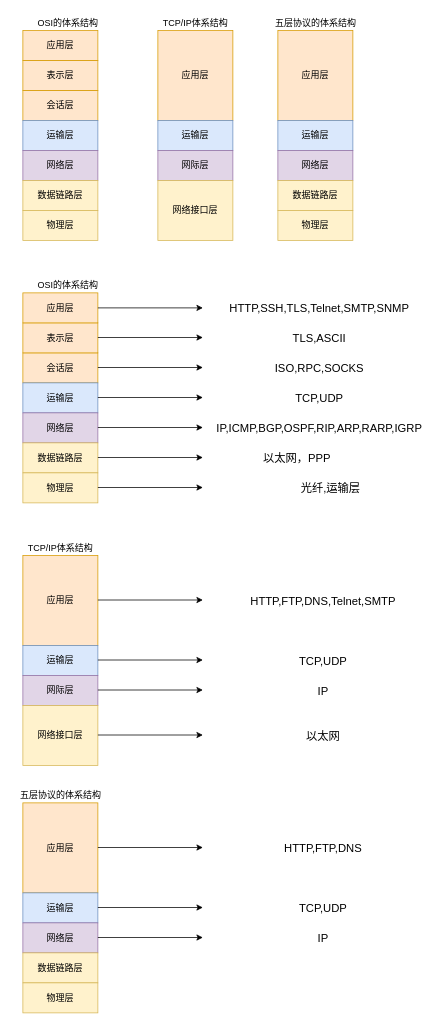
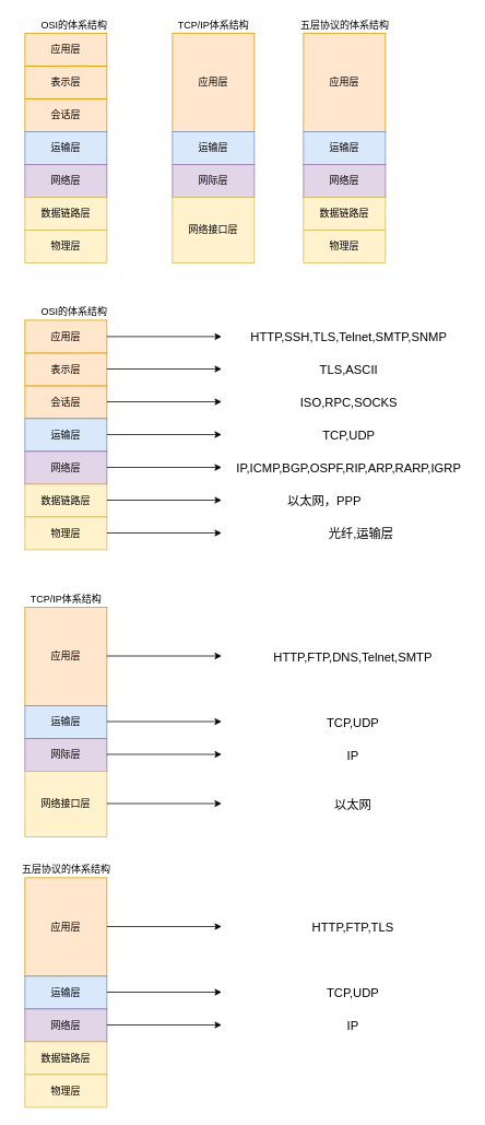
  <mxCell id="0" />
  <mxCell id="1" parent="0" />
  <mxCell id="2" value="会话层" style="rounded=0;whiteSpace=wrap;html=1;fillColor=#ffe6cc;strokeColor=#d79b00;" vertex="1" parent="1"><mxGeometry x="30" y="120" width="100" height="40" as="geometry" /></mxCell>
  <mxCell id="3" value="运输层" style="rounded=0;whiteSpace=wrap;html=1;fillColor=#dae8fc;strokeColor=#6c8ebf;" vertex="1" parent="1"><mxGeometry x="30" y="160" width="100" height="40" as="geometry" /></mxCell>
  <mxCell id="4" value="网络层" style="rounded=0;whiteSpace=wrap;html=1;fillColor=#e1d5e7;strokeColor=#9673a6;" vertex="1" parent="1"><mxGeometry x="30" y="200" width="100" height="40" as="geometry" /></mxCell>
  <mxCell id="5" value="数据链路层" style="rounded=0;whiteSpace=wrap;html=1;fillColor=#fff2cc;strokeColor=#d6b656;" vertex="1" parent="1"><mxGeometry x="30" y="240" width="100" height="40" as="geometry" /></mxCell>
  <mxCell id="6" value="物理层" style="rounded=0;whiteSpace=wrap;html=1;fillColor=#fff2cc;strokeColor=#d6b656;" vertex="1" parent="1"><mxGeometry x="30" y="280" width="100" height="40" as="geometry" /></mxCell>
  <mxCell id="7" value="应用层" style="rounded=0;whiteSpace=wrap;html=1;fillColor=#ffe6cc;strokeColor=#d79b00;" vertex="1" parent="1"><mxGeometry x="210" y="40" width="100" height="120" as="geometry" /></mxCell>
  <mxCell id="8" value="运输层" style="rounded=0;whiteSpace=wrap;html=1;fillColor=#dae8fc;strokeColor=#6c8ebf;" vertex="1" parent="1"><mxGeometry x="210" y="160" width="100" height="40" as="geometry" /></mxCell>
  <mxCell id="9" value="网际层" style="rounded=0;whiteSpace=wrap;html=1;fillColor=#e1d5e7;strokeColor=#9673a6;" vertex="1" parent="1"><mxGeometry x="210" y="200" width="100" height="40" as="geometry" /></mxCell>
  <mxCell id="10" value="网络接口层" style="rounded=0;whiteSpace=wrap;html=1;fillColor=#fff2cc;strokeColor=#d6b656;" vertex="1" parent="1"><mxGeometry x="210" y="240" width="100" height="80" as="geometry" /></mxCell>
  <mxCell id="11" value="表示层" style="rounded=0;whiteSpace=wrap;html=1;fillColor=#ffe6cc;strokeColor=#d79b00;" vertex="1" parent="1"><mxGeometry x="30" y="80" width="100" height="40" as="geometry" /></mxCell>
  <mxCell id="12" value="应用层" style="rounded=0;whiteSpace=wrap;html=1;fillColor=#ffe6cc;strokeColor=#d79b00;" vertex="1" parent="1"><mxGeometry x="30" y="40" width="100" height="40" as="geometry" /></mxCell>
  <mxCell id="13" value="应用层" style="rounded=0;whiteSpace=wrap;html=1;fillColor=#ffe6cc;strokeColor=#d79b00;" vertex="1" parent="1"><mxGeometry x="370" y="40" width="100" height="120" as="geometry" /></mxCell>
  <mxCell id="14" value="运输层" style="rounded=0;whiteSpace=wrap;html=1;fillColor=#dae8fc;strokeColor=#6c8ebf;" vertex="1" parent="1"><mxGeometry x="370" y="160" width="100" height="40" as="geometry" /></mxCell>
  <mxCell id="15" value="网络层" style="rounded=0;whiteSpace=wrap;html=1;fillColor=#e1d5e7;strokeColor=#9673a6;" vertex="1" parent="1"><mxGeometry x="370" y="200" width="100" height="40" as="geometry" /></mxCell>
  <mxCell id="16" value="数据链路层" style="rounded=0;whiteSpace=wrap;html=1;fillColor=#fff2cc;strokeColor=#d6b656;" vertex="1" parent="1"><mxGeometry x="370" y="240" width="100" height="40" as="geometry" /></mxCell>
  <mxCell id="17" value="物理层" style="rounded=0;whiteSpace=wrap;html=1;fillColor=#fff2cc;strokeColor=#d6b656;" vertex="1" parent="1"><mxGeometry x="370" y="280" width="100" height="40" as="geometry" /></mxCell>
  <mxCell id="18" value="OSI的体系结构" style="text;html=1;align=center;verticalAlign=middle;resizable=0;points=[];autosize=1;strokeColor=none;fillColor=none;" vertex="1" parent="1"><mxGeometry x="40" y="20" width="100" height="20" as="geometry" /></mxCell>
  <mxCell id="19" value="TCP/IP体系结构" style="text;html=1;align=center;verticalAlign=middle;resizable=0;points=[];autosize=1;strokeColor=none;fillColor=none;" vertex="1" parent="1"><mxGeometry x="210" y="20" width="100" height="20" as="geometry" /></mxCell>
  <mxCell id="20" value="五层协议的体系结构" style="text;html=1;align=center;verticalAlign=middle;resizable=0;points=[];autosize=1;strokeColor=none;fillColor=none;" vertex="1" parent="1"><mxGeometry x="360" y="20" width="120" height="20" as="geometry" /></mxCell>
  <mxCell id="21" value="会话层" style="rounded=0;whiteSpace=wrap;html=1;fillColor=#ffe6cc;strokeColor=#d79b00;" vertex="1" parent="1"><mxGeometry x="30" y="470" width="100" height="40" as="geometry" /></mxCell>
  <mxCell id="22" value="运输层" style="rounded=0;whiteSpace=wrap;html=1;fillColor=#dae8fc;strokeColor=#6c8ebf;" vertex="1" parent="1"><mxGeometry x="30" y="510" width="100" height="40" as="geometry" /></mxCell>
  <mxCell id="23" value="网络层" style="rounded=0;whiteSpace=wrap;html=1;fillColor=#e1d5e7;strokeColor=#9673a6;" vertex="1" parent="1"><mxGeometry x="30" y="550" width="100" height="40" as="geometry" /></mxCell>
  <mxCell id="24" value="数据链路层" style="rounded=0;whiteSpace=wrap;html=1;fillColor=#fff2cc;strokeColor=#d6b656;" vertex="1" parent="1"><mxGeometry x="30" y="590" width="100" height="40" as="geometry" /></mxCell>
  <mxCell id="25" value="物理层" style="rounded=0;whiteSpace=wrap;html=1;fillColor=#fff2cc;strokeColor=#d6b656;" vertex="1" parent="1"><mxGeometry x="30" y="630" width="100" height="40" as="geometry" /></mxCell>
  <mxCell id="26" value="表示层" style="rounded=0;whiteSpace=wrap;html=1;fillColor=#ffe6cc;strokeColor=#d79b00;" vertex="1" parent="1"><mxGeometry x="30" y="430" width="100" height="40" as="geometry" /></mxCell>
  <mxCell id="27" value="应用层" style="rounded=0;whiteSpace=wrap;html=1;fillColor=#ffe6cc;strokeColor=#d79b00;" vertex="1" parent="1"><mxGeometry x="30" y="390" width="100" height="40" as="geometry" /></mxCell>
  <mxCell id="28" value="OSI的体系结构" style="text;html=1;align=center;verticalAlign=middle;resizable=0;points=[];autosize=1;strokeColor=none;fillColor=none;" vertex="1" parent="1"><mxGeometry x="40" y="370" width="100" height="20" as="geometry" /></mxCell>
  <mxCell id="29" value="" style="endArrow=classic;html=1;rounded=0;exitX=1;exitY=0.5;exitDx=0;exitDy=0;" edge="1" parent="1" source="27"><mxGeometry width="50" height="50" relative="1" as="geometry"><mxPoint x="240" y="550" as="sourcePoint" /><mxPoint x="270" y="410" as="targetPoint" /></mxGeometry></mxCell>
  <mxCell id="30" value="&lt;span style=&quot;font-size: 15.008px&quot;&gt;HTTP,SSH,TLS,Telnet,SMTP,SNMP&lt;/span&gt;" style="text;html=1;align=center;verticalAlign=middle;resizable=0;points=[];autosize=1;strokeColor=none;fillColor=none;" vertex="1" parent="1"><mxGeometry x="295" y="400" width="260" height="20" as="geometry" /></mxCell>
  <mxCell id="31" value="" style="endArrow=classic;html=1;rounded=0;exitX=1;exitY=0.5;exitDx=0;exitDy=0;" edge="1" parent="1"><mxGeometry width="50" height="50" relative="1" as="geometry"><mxPoint x="130" y="449.5" as="sourcePoint" /><mxPoint x="270" y="449.5" as="targetPoint" /></mxGeometry></mxCell>
  <mxCell id="32" value="&lt;span style=&quot;font-size: 15.008px&quot;&gt;TLS,ASCII&lt;/span&gt;" style="text;html=1;align=center;verticalAlign=middle;resizable=0;points=[];autosize=1;strokeColor=none;fillColor=none;" vertex="1" parent="1"><mxGeometry x="380" y="440" width="90" height="20" as="geometry" /></mxCell>
  <mxCell id="33" value="" style="endArrow=classic;html=1;rounded=0;exitX=1;exitY=0.5;exitDx=0;exitDy=0;" edge="1" parent="1"><mxGeometry width="50" height="50" relative="1" as="geometry"><mxPoint x="130" y="489.5" as="sourcePoint" /><mxPoint x="270" y="489.5" as="targetPoint" /></mxGeometry></mxCell>
  <mxCell id="34" value="&lt;span style=&quot;font-size: 15.008px&quot;&gt;ISO,RPC,SOCKS&lt;/span&gt;" style="text;html=1;align=center;verticalAlign=middle;resizable=0;points=[];autosize=1;strokeColor=none;fillColor=none;" vertex="1" parent="1"><mxGeometry x="360" y="480" width="130" height="20" as="geometry" /></mxCell>
  <mxCell id="35" value="" style="endArrow=classic;html=1;rounded=0;exitX=1;exitY=0.5;exitDx=0;exitDy=0;" edge="1" parent="1"><mxGeometry width="50" height="50" relative="1" as="geometry"><mxPoint x="130" y="529.5" as="sourcePoint" /><mxPoint x="270" y="529.5" as="targetPoint" /></mxGeometry></mxCell>
  <mxCell id="36" value="&lt;span style=&quot;font-size: 15.008px&quot;&gt;TCP,UDP&lt;/span&gt;" style="text;html=1;align=center;verticalAlign=middle;resizable=0;points=[];autosize=1;strokeColor=none;fillColor=none;" vertex="1" parent="1"><mxGeometry x="385" y="520" width="80" height="20" as="geometry" /></mxCell>
  <mxCell id="37" value="" style="endArrow=classic;html=1;rounded=0;exitX=1;exitY=0.5;exitDx=0;exitDy=0;" edge="1" parent="1"><mxGeometry width="50" height="50" relative="1" as="geometry"><mxPoint x="130" y="569.5" as="sourcePoint" /><mxPoint x="270" y="569.5" as="targetPoint" /></mxGeometry></mxCell>
  <mxCell id="38" value="&lt;span style=&quot;font-size: 15.008px&quot;&gt;IP,ICMP,BGP,OSPF,RIP,ARP,RARP,IGRP&lt;/span&gt;" style="text;html=1;align=center;verticalAlign=middle;resizable=0;points=[];autosize=1;strokeColor=none;fillColor=none;" vertex="1" parent="1"><mxGeometry x="280" y="560" width="290" height="20" as="geometry" /></mxCell>
  <mxCell id="39" value="" style="endArrow=classic;html=1;rounded=0;exitX=1;exitY=0.5;exitDx=0;exitDy=0;" edge="1" parent="1"><mxGeometry width="50" height="50" relative="1" as="geometry"><mxPoint x="130" y="609.5" as="sourcePoint" /><mxPoint x="270" y="609.5" as="targetPoint" /></mxGeometry></mxCell>
  <mxCell id="40" value="&lt;span style=&quot;font-size: 15.008px&quot;&gt;以太网，PPP&lt;/span&gt;" style="text;html=1;align=center;verticalAlign=middle;resizable=0;points=[];autosize=1;strokeColor=none;fillColor=none;" vertex="1" parent="1"><mxGeometry x="340" y="600" width="110" height="20" as="geometry" /></mxCell>
  <mxCell id="41" value="" style="endArrow=classic;html=1;rounded=0;exitX=1;exitY=0.5;exitDx=0;exitDy=0;" edge="1" parent="1"><mxGeometry width="50" height="50" relative="1" as="geometry"><mxPoint x="130" y="649.5" as="sourcePoint" /><mxPoint x="270" y="649.5" as="targetPoint" /></mxGeometry></mxCell>
  <mxCell id="42" value="&lt;span style=&quot;font-size: 15.008px&quot;&gt;光纤,运输层&lt;/span&gt;" style="text;html=1;align=center;verticalAlign=middle;resizable=0;points=[];autosize=1;strokeColor=none;fillColor=none;" vertex="1" parent="1"><mxGeometry x="380" y="640" width="120" height="20" as="geometry" /></mxCell>
  <mxCell id="43" value="应用层" style="rounded=0;whiteSpace=wrap;html=1;fillColor=#ffe6cc;strokeColor=#d79b00;" vertex="1" parent="1"><mxGeometry x="30" y="740" width="100" height="120" as="geometry" /></mxCell>
  <mxCell id="44" value="运输层" style="rounded=0;whiteSpace=wrap;html=1;fillColor=#dae8fc;strokeColor=#6c8ebf;" vertex="1" parent="1"><mxGeometry x="30" y="860" width="100" height="40" as="geometry" /></mxCell>
  <mxCell id="45" value="网际层" style="rounded=0;whiteSpace=wrap;html=1;fillColor=#e1d5e7;strokeColor=#9673a6;" vertex="1" parent="1"><mxGeometry x="30" y="900" width="100" height="40" as="geometry" /></mxCell>
  <mxCell id="46" value="网络接口层" style="rounded=0;whiteSpace=wrap;html=1;fillColor=#fff2cc;strokeColor=#d6b656;" vertex="1" parent="1"><mxGeometry x="30" y="940" width="100" height="80" as="geometry" /></mxCell>
  <mxCell id="47" value="TCP/IP体系结构" style="text;html=1;align=center;verticalAlign=middle;resizable=0;points=[];autosize=1;strokeColor=none;fillColor=none;" vertex="1" parent="1"><mxGeometry x="30" y="720" width="100" height="20" as="geometry" /></mxCell>
  <mxCell id="48" value="" style="endArrow=classic;html=1;rounded=0;exitX=1;exitY=0.5;exitDx=0;exitDy=0;" edge="1" parent="1"><mxGeometry width="50" height="50" relative="1" as="geometry"><mxPoint x="130" y="799.5" as="sourcePoint" /><mxPoint x="270" y="799.5" as="targetPoint" /></mxGeometry></mxCell>
  <mxCell id="49" value="&lt;span style=&quot;font-size: 15.008px&quot;&gt;HTTP,FTP,DNS,Telnet,SMTP&lt;/span&gt;" style="text;html=1;align=center;verticalAlign=middle;resizable=0;points=[];autosize=1;strokeColor=none;fillColor=none;" vertex="1" parent="1"><mxGeometry x="325" y="790" width="210" height="20" as="geometry" /></mxCell>
  <mxCell id="50" value="" style="endArrow=classic;html=1;rounded=0;exitX=1;exitY=0.5;exitDx=0;exitDy=0;" edge="1" parent="1"><mxGeometry width="50" height="50" relative="1" as="geometry"><mxPoint x="130" y="879.5" as="sourcePoint" /><mxPoint x="270" y="879.5" as="targetPoint" /></mxGeometry></mxCell>
  <mxCell id="51" value="&lt;span style=&quot;font-size: 15.008px&quot;&gt;TCP,UDP&lt;/span&gt;" style="text;html=1;align=center;verticalAlign=middle;resizable=0;points=[];autosize=1;strokeColor=none;fillColor=none;" vertex="1" parent="1"><mxGeometry x="390" y="870" width="80" height="20" as="geometry" /></mxCell>
  <mxCell id="52" value="" style="endArrow=classic;html=1;rounded=0;exitX=1;exitY=0.5;exitDx=0;exitDy=0;" edge="1" parent="1"><mxGeometry width="50" height="50" relative="1" as="geometry"><mxPoint x="130" y="919.5" as="sourcePoint" /><mxPoint x="270" y="919.5" as="targetPoint" /></mxGeometry></mxCell>
  <mxCell id="53" value="&lt;span style=&quot;font-size: 15.008px&quot;&gt;IP&lt;/span&gt;" style="text;html=1;align=center;verticalAlign=middle;resizable=0;points=[];autosize=1;strokeColor=none;fillColor=none;" vertex="1" parent="1"><mxGeometry x="415" y="910" width="30" height="20" as="geometry" /></mxCell>
  <mxCell id="54" value="" style="endArrow=classic;html=1;rounded=0;exitX=1;exitY=0.5;exitDx=0;exitDy=0;" edge="1" parent="1"><mxGeometry width="50" height="50" relative="1" as="geometry"><mxPoint x="130" y="979.5" as="sourcePoint" /><mxPoint x="270" y="979.5" as="targetPoint" /></mxGeometry></mxCell>
  <mxCell id="55" value="&lt;span style=&quot;font-size: 15.008px&quot;&gt;以太网&lt;/span&gt;" style="text;html=1;align=center;verticalAlign=middle;resizable=0;points=[];autosize=1;strokeColor=none;fillColor=none;" vertex="1" parent="1"><mxGeometry x="400" y="970" width="60" height="20" as="geometry" /></mxCell>
  <mxCell id="56" value="应用层" style="rounded=0;whiteSpace=wrap;html=1;fillColor=#ffe6cc;strokeColor=#d79b00;" vertex="1" parent="1"><mxGeometry x="30" y="1070" width="100" height="120" as="geometry" /></mxCell>
  <mxCell id="57" value="运输层" style="rounded=0;whiteSpace=wrap;html=1;fillColor=#dae8fc;strokeColor=#6c8ebf;" vertex="1" parent="1"><mxGeometry x="30" y="1190" width="100" height="40" as="geometry" /></mxCell>
  <mxCell id="58" value="网络层" style="rounded=0;whiteSpace=wrap;html=1;fillColor=#e1d5e7;strokeColor=#9673a6;" vertex="1" parent="1"><mxGeometry x="30" y="1230" width="100" height="40" as="geometry" /></mxCell>
  <mxCell id="59" value="数据链路层" style="rounded=0;whiteSpace=wrap;html=1;fillColor=#fff2cc;strokeColor=#d6b656;" vertex="1" parent="1"><mxGeometry x="30" y="1270" width="100" height="40" as="geometry" /></mxCell>
  <mxCell id="60" value="物理层" style="rounded=0;whiteSpace=wrap;html=1;fillColor=#fff2cc;strokeColor=#d6b656;" vertex="1" parent="1"><mxGeometry x="30" y="1310" width="100" height="40" as="geometry" /></mxCell>
  <mxCell id="61" value="五层协议的体系结构" style="text;html=1;align=center;verticalAlign=middle;resizable=0;points=[];autosize=1;strokeColor=none;fillColor=none;" vertex="1" parent="1"><mxGeometry x="20" y="1050" width="120" height="20" as="geometry" /></mxCell>
  <mxCell id="62" value="" style="endArrow=classic;html=1;rounded=0;exitX=1;exitY=0.5;exitDx=0;exitDy=0;" edge="1" parent="1"><mxGeometry width="50" height="50" relative="1" as="geometry"><mxPoint x="130" y="1129.5" as="sourcePoint" /><mxPoint x="270" y="1129.5" as="targetPoint" /></mxGeometry></mxCell>
- <mxCell id="63" value="&lt;span style=&quot;font-size: 15.008px&quot;&gt;HTTP,FTP,DNS&lt;/span&gt;" style="text;html=1;align=center;verticalAlign=middle;resizable=0;points=[];autosize=1;strokeColor=none;fillColor=none;" vertex="1" parent="1"><mxGeometry x="370" y="1120" width="120" height="20" as="geometry" /></mxCell>
+ <mxCell id="63" value="&lt;span style=&quot;font-size: 15.008px&quot;&gt;HTTP,FTP,TLS&lt;/span&gt;" style="text;html=1;align=center;verticalAlign=middle;resizable=0;points=[];autosize=1;strokeColor=none;fillColor=none;" vertex="1" parent="1"><mxGeometry x="370" y="1120" width="120" height="20" as="geometry" /></mxCell>
  <mxCell id="64" value="" style="endArrow=classic;html=1;rounded=0;exitX=1;exitY=0.5;exitDx=0;exitDy=0;" edge="1" parent="1"><mxGeometry width="50" height="50" relative="1" as="geometry"><mxPoint x="130" y="1209.5" as="sourcePoint" /><mxPoint x="270" y="1209.5" as="targetPoint" /></mxGeometry></mxCell>
  <mxCell id="65" value="" style="endArrow=classic;html=1;rounded=0;exitX=1;exitY=0.5;exitDx=0;exitDy=0;" edge="1" parent="1"><mxGeometry width="50" height="50" relative="1" as="geometry"><mxPoint x="130" y="1249.5" as="sourcePoint" /><mxPoint x="270" y="1249.5" as="targetPoint" /></mxGeometry></mxCell>
  <mxCell id="66" value="&lt;span style=&quot;font-size: 15.008px&quot;&gt;TCP,UDP&lt;/span&gt;" style="text;html=1;align=center;verticalAlign=middle;resizable=0;points=[];autosize=1;strokeColor=none;fillColor=none;" vertex="1" parent="1"><mxGeometry x="390" y="1200" width="80" height="20" as="geometry" /></mxCell>
  <mxCell id="67" value="&lt;span style=&quot;font-size: 15.008px&quot;&gt;IP&lt;/span&gt;" style="text;html=1;align=center;verticalAlign=middle;resizable=0;points=[];autosize=1;strokeColor=none;fillColor=none;" vertex="1" parent="1"><mxGeometry x="415" y="1240" width="30" height="20" as="geometry" /></mxCell>
